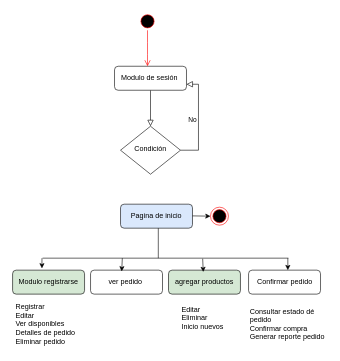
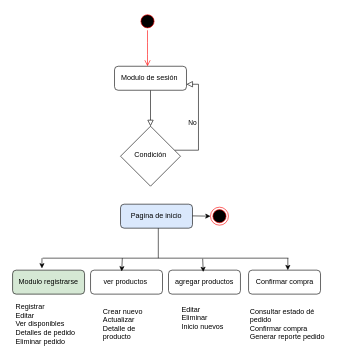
  <mxCell id="0" />
  <mxCell id="1" parent="0" />
  <mxCell id="2" value="" style="rounded=0;html=1;jettySize=auto;orthogonalLoop=1;fontSize=11;endArrow=block;endFill=0;endSize=8;strokeWidth=1;shadow=0;labelBackgroundColor=none;edgeStyle=orthogonalEdgeStyle;" parent="1" source="3" target="5" edge="1"><mxGeometry relative="1" as="geometry" /></mxCell>
  <mxCell id="3" value="&lt;font style=&quot;vertical-align: inherit&quot;&gt;&lt;font style=&quot;vertical-align: inherit&quot;&gt;Modulo de sesión&amp;nbsp;&lt;/font&gt;&lt;/font&gt;" style="rounded=1;whiteSpace=wrap;html=1;fontSize=12;glass=0;strokeWidth=1;shadow=0;" parent="1" vertex="1"><mxGeometry x="190" y="110" width="120" height="40" as="geometry" /></mxCell>
  <mxCell id="4" value="No" style="edgeStyle=orthogonalEdgeStyle;rounded=0;html=1;jettySize=auto;orthogonalLoop=1;fontSize=11;endArrow=block;endFill=0;endSize=8;strokeWidth=1;shadow=0;labelBackgroundColor=none;entryX=1;entryY=0.75;entryDx=0;entryDy=0;" parent="1" source="5" target="3" edge="1"><mxGeometry y="10" relative="1" as="geometry"><mxPoint as="offset" /><mxPoint x="340" y="250" as="targetPoint" /><Array as="points"><mxPoint x="330" y="250" /><mxPoint x="330" y="140" /></Array></mxGeometry></mxCell>
- <mxCell id="5" value="&lt;font style=&quot;vertical-align: inherit&quot;&gt;&lt;font style=&quot;vertical-align: inherit&quot;&gt;&lt;font style=&quot;vertical-align: inherit&quot;&gt;&lt;font style=&quot;vertical-align: inherit&quot;&gt;Condición&lt;/font&gt;&lt;/font&gt;&lt;/font&gt;&lt;/font&gt;" style="rhombus;whiteSpace=wrap;html=1;shadow=0;fontFamily=Helvetica;fontSize=12;align=center;strokeWidth=1;spacing=6;spacingTop=-4;" parent="1" vertex="1"><mxGeometry x="200" y="210" width="100" height="80" as="geometry" /></mxCell>
+ <mxCell id="5" value="&lt;font style=&quot;vertical-align: inherit&quot;&gt;&lt;font style=&quot;vertical-align: inherit&quot;&gt;&lt;font style=&quot;vertical-align: inherit&quot;&gt;&lt;font style=&quot;vertical-align: inherit&quot;&gt;Condición&lt;/font&gt;&lt;/font&gt;&lt;/font&gt;&lt;/font&gt;" style="rhombus;whiteSpace=wrap;html=1;shadow=0;fontFamily=Helvetica;fontSize=12;align=center;strokeWidth=1;spacing=6;spacingTop=-4;" parent="1" vertex="1"><mxGeometry x="200" y="210" width="100" height="100" as="geometry" /></mxCell>
  <mxCell id="6" value="Modulo registrarse" style="rounded=1;whiteSpace=wrap;html=1;fontSize=12;glass=0;strokeWidth=1;shadow=0;fillColor=#d5e8d4;" parent="1" vertex="1"><mxGeometry x="20" y="450" width="120" height="40" as="geometry" /></mxCell>
  <mxCell id="7" value="Pagina de inicio" style="rounded=1;whiteSpace=wrap;html=1;fontSize=12;glass=0;strokeWidth=1;shadow=0;fillColor=#dae8fc;" parent="1" vertex="1"><mxGeometry x="200" y="340" width="120" height="40" as="geometry" /></mxCell>
- <mxCell id="8" value="ver pedido&amp;nbsp;" style="rounded=1;whiteSpace=wrap;html=1;fontSize=12;glass=0;strokeWidth=1;shadow=0;" vertex="1" parent="1"><mxGeometry x="150" y="450" width="120" height="40" as="geometry" /></mxCell>
- <mxCell id="9" value="agregar productos" style="rounded=1;whiteSpace=wrap;html=1;fontSize=12;glass=0;strokeWidth=1;shadow=0;fillColor=#d5e8d4;" vertex="1" parent="1"><mxGeometry x="280" y="450" width="120" height="40" as="geometry" /></mxCell>
- <mxCell id="10" value="Confirmar pedido" style="rounded=1;whiteSpace=wrap;html=1;fontSize=12;glass=0;strokeWidth=1;shadow=0;" vertex="1" parent="1"><mxGeometry x="413.5" y="450" width="120" height="40" as="geometry" /></mxCell>
+ <mxCell id="8" value="ver productos&amp;nbsp;" style="rounded=1;whiteSpace=wrap;html=1;fontSize=12;glass=0;strokeWidth=1;shadow=0;" vertex="1" parent="1"><mxGeometry x="150" y="450" width="120" height="40" as="geometry" /></mxCell>
+ <mxCell id="9" value="agregar productos" style="rounded=1;whiteSpace=wrap;html=1;fontSize=12;glass=0;strokeWidth=1;shadow=0;" vertex="1" parent="1"><mxGeometry x="280" y="450" width="120" height="40" as="geometry" /></mxCell>
+ <mxCell id="10" value="Confirmar compra" style="rounded=1;whiteSpace=wrap;html=1;fontSize=12;glass=0;strokeWidth=1;shadow=0;" vertex="1" parent="1"><mxGeometry x="413.5" y="450" width="120" height="40" as="geometry" /></mxCell>
  <mxCell id="11" value="" style="endArrow=none;html=1;" edge="1" parent="1"><mxGeometry width="50" height="50" relative="1" as="geometry"><mxPoint x="70" y="430" as="sourcePoint" /><mxPoint x="480" y="430" as="targetPoint" /></mxGeometry></mxCell>
  <mxCell id="12" value="" style="endArrow=classic;html=1;entryX=0.408;entryY=-0.075;entryDx=0;entryDy=0;entryPerimeter=0;" edge="1" parent="1" target="6"><mxGeometry width="50" height="50" relative="1" as="geometry"><mxPoint x="69" y="430" as="sourcePoint" /><mxPoint x="90" y="350" as="targetPoint" /></mxGeometry></mxCell>
  <mxCell id="13" value="" style="endArrow=classic;html=1;entryX=0.158;entryY=0.05;entryDx=0;entryDy=0;entryPerimeter=0;" edge="1" parent="1"><mxGeometry width="50" height="50" relative="1" as="geometry"><mxPoint x="203" y="430" as="sourcePoint" /><mxPoint x="201.96" y="452" as="targetPoint" /></mxGeometry></mxCell>
  <mxCell id="14" value="" style="endArrow=none;html=1;" edge="1" parent="1"><mxGeometry width="50" height="50" relative="1" as="geometry"><mxPoint x="263" y="430" as="sourcePoint" /><mxPoint x="263" y="380" as="targetPoint" /></mxGeometry></mxCell>
  <mxCell id="15" value="" style="endArrow=classic;html=1;" edge="1" parent="1"><mxGeometry width="50" height="50" relative="1" as="geometry"><mxPoint x="337" y="431" as="sourcePoint" /><mxPoint x="338" y="453" as="targetPoint" /></mxGeometry></mxCell>
  <mxCell id="16" value="" style="endArrow=classic;html=1;" edge="1" parent="1"><mxGeometry width="50" height="50" relative="1" as="geometry"><mxPoint x="479" y="430" as="sourcePoint" /><mxPoint x="479" y="450" as="targetPoint" /></mxGeometry></mxCell>
  <mxCell id="17" value="" style="ellipse;html=1;shape=startState;fillColor=#000000;strokeColor=#ff0000;" vertex="1" parent="1"><mxGeometry x="230" y="20" width="30" height="30" as="geometry" /></mxCell>
  <mxCell id="18" value="" style="edgeStyle=orthogonalEdgeStyle;html=1;verticalAlign=bottom;endArrow=open;endSize=8;strokeColor=#ff0000;" edge="1" source="17" parent="1"><mxGeometry relative="1" as="geometry"><mxPoint x="245" y="110" as="targetPoint" /></mxGeometry></mxCell>
  <mxCell id="19" value="" style="ellipse;html=1;shape=endState;fillColor=#000000;strokeColor=#ff0000;" vertex="1" parent="1"><mxGeometry x="350" y="345" width="30" height="30" as="geometry" /></mxCell>
  <mxCell id="20" value="" style="endArrow=classic;html=1;" edge="1" parent="1"><mxGeometry width="50" height="50" relative="1" as="geometry"><mxPoint x="320" y="359.5" as="sourcePoint" /><mxPoint x="350" y="360" as="targetPoint" /></mxGeometry></mxCell>
  <mxCell id="21" value="&lt;div style=&quot;text-align: left&quot;&gt;&lt;span&gt;Registrar&lt;/span&gt;&lt;/div&gt;&lt;div style=&quot;text-align: left&quot;&gt;&lt;span&gt;Editar&lt;/span&gt;&lt;/div&gt;&lt;div style=&quot;text-align: left&quot;&gt;&lt;span&gt;Ver disponibles&lt;/span&gt;&lt;/div&gt;&lt;div style=&quot;text-align: left&quot;&gt;&lt;span&gt;Detalles de pedido&lt;/span&gt;&lt;/div&gt;&lt;div style=&quot;text-align: left&quot;&gt;&lt;span&gt;Eliminar pedido&lt;/span&gt;&lt;/div&gt;" style="text;html=1;strokeColor=none;fillColor=none;align=center;verticalAlign=middle;whiteSpace=wrap;rounded=0;" vertex="1" parent="1"><mxGeometry x="20" y="500" width="110" height="80" as="geometry" /></mxCell>
+ <mxCell id="22" value="&lt;div style=&quot;text-align: left&quot;&gt;&lt;span&gt;Crear nuevo&lt;/span&gt;&lt;/div&gt;&lt;div style=&quot;text-align: left&quot;&gt;&lt;span&gt;Actualizar&amp;nbsp;&lt;/span&gt;&lt;/div&gt;&lt;div style=&quot;text-align: left&quot;&gt;&lt;span&gt;Detalle de producto&lt;/span&gt;&lt;/div&gt;" style="text;html=1;strokeColor=none;fillColor=none;align=center;verticalAlign=middle;whiteSpace=wrap;rounded=0;" vertex="1" parent="1"><mxGeometry x="170" y="510" width="70" height="60" as="geometry" /></mxCell>
  <mxCell id="23" value="Editar&lt;br&gt;Eliminar&lt;br&gt;Inicio nuevos&amp;nbsp;" style="text;html=1;strokeColor=none;fillColor=none;align=left;verticalAlign=middle;whiteSpace=wrap;rounded=0;" vertex="1" parent="1"><mxGeometry x="300" y="510" width="100" height="40" as="geometry" /></mxCell>
  <mxCell id="24" value="Consultar estado dé pedido&lt;br&gt;Confirmar compra&lt;br&gt;Generar reporte pedido" style="text;html=1;strokeColor=none;fillColor=none;align=left;verticalAlign=middle;whiteSpace=wrap;rounded=0;" vertex="1" parent="1"><mxGeometry x="414" y="510" width="130" height="60" as="geometry" /></mxCell>
